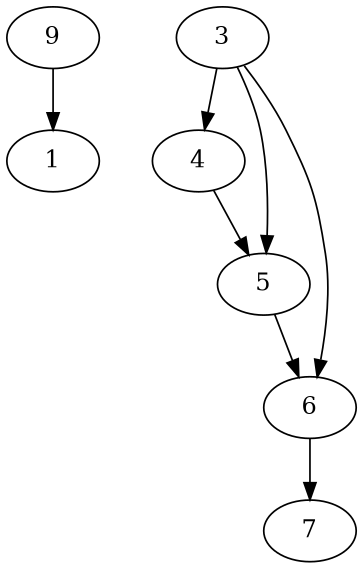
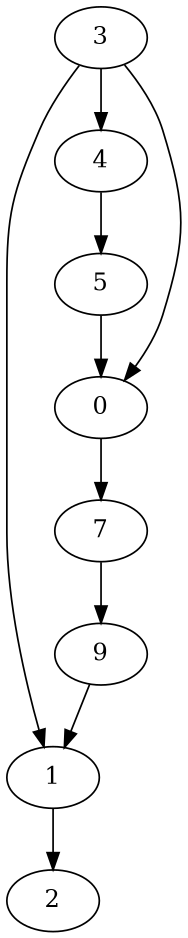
  digraph {
    fontname="DejaVu Serif"
    node [fontname="DejaVu Serif"]
    edge [fontname="DejaVu Serif" heightLimit=3 primaryType=mainStreet secondaryType=none village=village weight=20]
    n1 [label=9]
    1
+   2
    3
    4
    5
-   6
+   6 [label=0]
    7
    n1 -> 1
+   1 -> 2 [weight=30]
    3 -> 4 [weight=30]
-   3 -> 5 [primaryType=sideStreet]
+   3 -> 1 [primaryType=sideStreet]
    3 -> 6 [weight=10]
    4 -> 5
    5 -> 6 [weight=10]
    6 -> 7 [weight=10]
+   7 -> n1 [weight=150]
  }
